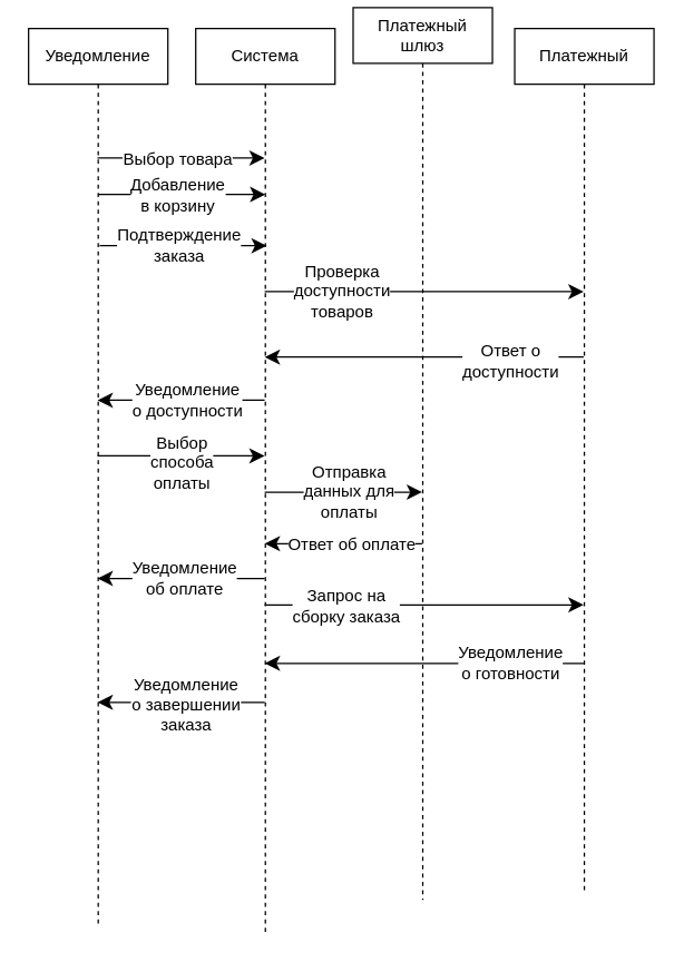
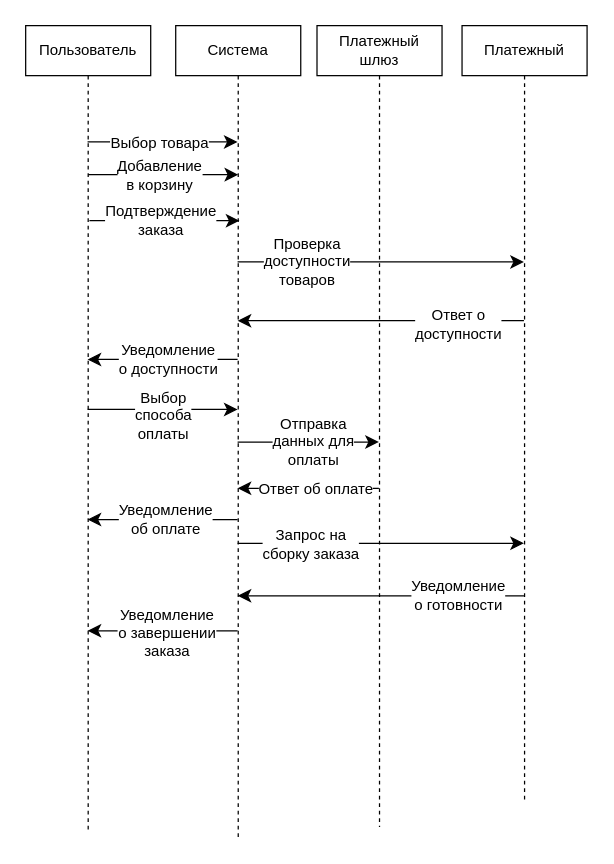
  <mxCell id="0" />
  <mxCell id="1" parent="0" />
  <mxCell id="2" style="edgeStyle=elbowEdgeStyle;curved=0;rounded=0;orthogonalLoop=1;jettySize=auto;html=1;elbow=vertical;fontSize=12;startSize=8;endSize=8;" edge="1" parent="1" source="6" target="19"><mxGeometry relative="1" as="geometry"><Array as="points"><mxPoint x="125" y="113" /></Array></mxGeometry></mxCell>
  <mxCell id="3" value="Выбор товара" style="edgeLabel;html=1;align=center;verticalAlign=middle;resizable=0;points=[];fontSize=12;" vertex="1" connectable="0" parent="2"><mxGeometry x="0.184" y="-3" relative="1" as="geometry"><mxPoint x="-14" y="-3" as="offset" /></mxGeometry></mxCell>
  <mxCell id="4" style="edgeStyle=elbowEdgeStyle;curved=0;rounded=0;orthogonalLoop=1;jettySize=auto;html=1;elbow=vertical;fontSize=12;startSize=8;endSize=8;" edge="1" parent="1" source="6" target="19"><mxGeometry relative="1" as="geometry"><Array as="points"><mxPoint x="132" y="327" /></Array></mxGeometry></mxCell>
  <mxCell id="5" value="Выбор&lt;div&gt;способа&lt;/div&gt;&lt;div&gt;оплаты&lt;/div&gt;" style="edgeLabel;html=1;align=center;verticalAlign=middle;resizable=0;points=[];fontSize=12;" vertex="1" connectable="0" parent="4"><mxGeometry x="-0.551" y="1" relative="1" as="geometry"><mxPoint x="33" y="5" as="offset" /></mxGeometry></mxCell>
- <mxCell id="6" value="Уведомление" style="shape=umlLifeline;perimeter=lifelinePerimeter;whiteSpace=wrap;html=1;container=1;dropTarget=0;collapsible=0;recursiveResize=0;outlineConnect=0;portConstraint=eastwest;newEdgeStyle={&quot;edgeStyle&quot;:&quot;elbowEdgeStyle&quot;,&quot;elbow&quot;:&quot;vertical&quot;,&quot;curved&quot;:0,&quot;rounded&quot;:0};" vertex="1" parent="1"><mxGeometry x="20" y="20" width="100" height="644" as="geometry" /></mxCell>
+ <mxCell id="6" value="Пользователь" style="shape=umlLifeline;perimeter=lifelinePerimeter;whiteSpace=wrap;html=1;container=1;dropTarget=0;collapsible=0;recursiveResize=0;outlineConnect=0;portConstraint=eastwest;newEdgeStyle={&quot;edgeStyle&quot;:&quot;elbowEdgeStyle&quot;,&quot;elbow&quot;:&quot;vertical&quot;,&quot;curved&quot;:0,&quot;rounded&quot;:0};" vertex="1" parent="1"><mxGeometry x="20" y="20" width="100" height="644" as="geometry" /></mxCell>
  <mxCell id="7" style="edgeStyle=elbowEdgeStyle;curved=0;rounded=0;orthogonalLoop=1;jettySize=auto;html=1;elbow=vertical;fontSize=12;startSize=8;endSize=8;" edge="1" parent="1" source="19" target="27"><mxGeometry relative="1" as="geometry"><Array as="points"><mxPoint x="305" y="209" /></Array></mxGeometry></mxCell>
  <mxCell id="8" value="Проверка&lt;div&gt;доступности&lt;/div&gt;&lt;div&gt;товаров&lt;/div&gt;" style="edgeLabel;html=1;align=center;verticalAlign=middle;resizable=0;points=[];fontSize=12;" vertex="1" connectable="0" parent="7"><mxGeometry x="-0.435" relative="1" as="geometry"><mxPoint x="-10" y="-1" as="offset" /></mxGeometry></mxCell>
  <mxCell id="9" style="edgeStyle=elbowEdgeStyle;curved=0;rounded=0;orthogonalLoop=1;jettySize=auto;html=1;elbow=vertical;fontSize=12;startSize=8;endSize=8;" edge="1" parent="1" source="19" target="6"><mxGeometry relative="1" as="geometry"><Array as="points"><mxPoint x="126" y="287" /></Array></mxGeometry></mxCell>
  <mxCell id="10" value="Уведомление&lt;div&gt;о доступности&lt;/div&gt;" style="edgeLabel;html=1;align=center;verticalAlign=middle;resizable=0;points=[];fontSize=12;" vertex="1" connectable="0" parent="9"><mxGeometry x="0.254" y="-2" relative="1" as="geometry"><mxPoint x="19" y="1" as="offset" /></mxGeometry></mxCell>
  <mxCell id="11" style="edgeStyle=elbowEdgeStyle;curved=0;rounded=0;orthogonalLoop=1;jettySize=auto;html=1;elbow=horizontal;fontSize=12;startSize=8;endSize=8;" edge="1" parent="1" source="19" target="22"><mxGeometry relative="1" as="geometry"><Array as="points"><mxPoint x="244" y="353" /></Array></mxGeometry></mxCell>
  <mxCell id="12" value="Отправка&lt;div&gt;данных для&lt;/div&gt;&lt;div&gt;оплаты&lt;/div&gt;" style="edgeLabel;html=1;align=center;verticalAlign=middle;resizable=0;points=[];fontSize=12;" vertex="1" connectable="0" parent="11"><mxGeometry x="-0.269" y="1" relative="1" as="geometry"><mxPoint x="19" as="offset" /></mxGeometry></mxCell>
  <mxCell id="13" style="edgeStyle=elbowEdgeStyle;curved=0;rounded=0;orthogonalLoop=1;jettySize=auto;html=1;elbow=vertical;fontSize=12;startSize=8;endSize=8;" edge="1" parent="1" source="19" target="6"><mxGeometry relative="1" as="geometry"><Array as="points"><mxPoint x="133" y="415" /></Array></mxGeometry></mxCell>
  <mxCell id="14" value="Уведомление&lt;div&gt;об оплате&lt;/div&gt;" style="edgeLabel;html=1;align=center;verticalAlign=middle;resizable=0;points=[];fontSize=12;" vertex="1" connectable="0" parent="13"><mxGeometry x="0.127" y="-2" relative="1" as="geometry"><mxPoint x="10" y="1" as="offset" /></mxGeometry></mxCell>
  <mxCell id="15" style="edgeStyle=elbowEdgeStyle;curved=0;rounded=0;orthogonalLoop=1;jettySize=auto;html=1;elbow=vertical;fontSize=12;startSize=8;endSize=8;" edge="1" parent="1" source="19" target="27"><mxGeometry relative="1" as="geometry"><Array as="points"><mxPoint x="326" y="434" /></Array></mxGeometry></mxCell>
  <mxCell id="16" value="Запрос на&lt;div&gt;сборку заказа&lt;/div&gt;" style="edgeLabel;html=1;align=center;verticalAlign=middle;resizable=0;points=[];fontSize=12;" vertex="1" connectable="0" parent="15"><mxGeometry x="-0.444" relative="1" as="geometry"><mxPoint x="-6" as="offset" /></mxGeometry></mxCell>
  <mxCell id="17" style="edgeStyle=elbowEdgeStyle;curved=0;rounded=0;orthogonalLoop=1;jettySize=auto;html=1;elbow=vertical;fontSize=12;startSize=8;endSize=8;" edge="1" parent="1" source="19" target="6"><mxGeometry relative="1" as="geometry"><Array as="points"><mxPoint x="130" y="504" /></Array></mxGeometry></mxCell>
  <mxCell id="18" value="Уведомление&lt;div&gt;о завершении&lt;/div&gt;&lt;div&gt;заказа&lt;/div&gt;" style="edgeLabel;html=1;align=center;verticalAlign=middle;resizable=0;points=[];fontSize=12;" vertex="1" connectable="0" parent="17"><mxGeometry x="0.383" y="-1" relative="1" as="geometry"><mxPoint x="26" y="2" as="offset" /></mxGeometry></mxCell>
  <mxCell id="19" value="Система" style="shape=umlLifeline;perimeter=lifelinePerimeter;whiteSpace=wrap;html=1;container=1;dropTarget=0;collapsible=0;recursiveResize=0;outlineConnect=0;portConstraint=eastwest;newEdgeStyle={&quot;edgeStyle&quot;:&quot;elbowEdgeStyle&quot;,&quot;elbow&quot;:&quot;vertical&quot;,&quot;curved&quot;:0,&quot;rounded&quot;:0};" vertex="1" parent="1"><mxGeometry x="140" y="20" width="100" height="649" as="geometry" /></mxCell>
  <mxCell id="20" style="edgeStyle=elbowEdgeStyle;curved=0;rounded=0;orthogonalLoop=1;jettySize=auto;html=1;elbow=vertical;fontSize=12;startSize=8;endSize=8;" edge="1" parent="1" source="22" target="19"><mxGeometry relative="1" as="geometry"><Array as="points"><mxPoint x="245" y="390" /></Array></mxGeometry></mxCell>
  <mxCell id="21" value="Ответ об оплате" style="edgeLabel;html=1;align=center;verticalAlign=middle;resizable=0;points=[];fontSize=12;" vertex="1" connectable="0" parent="20"><mxGeometry x="0.281" y="-3" relative="1" as="geometry"><mxPoint x="21" y="3" as="offset" /></mxGeometry></mxCell>
- <mxCell id="22" value="Платежный&lt;div&gt;шлюз&lt;/div&gt;" style="shape=umlLifeline;perimeter=lifelinePerimeter;whiteSpace=wrap;html=1;container=1;dropTarget=0;collapsible=0;recursiveResize=0;outlineConnect=0;portConstraint=eastwest;newEdgeStyle={&quot;edgeStyle&quot;:&quot;elbowEdgeStyle&quot;,&quot;elbow&quot;:&quot;vertical&quot;,&quot;curved&quot;:0,&quot;rounded&quot;:0};" vertex="1" parent="1"><mxGeometry x="253" y="5" width="100" height="641" as="geometry" /></mxCell>
+ <mxCell id="22" value="Платежный&lt;div&gt;шлюз&lt;/div&gt;" style="shape=umlLifeline;perimeter=lifelinePerimeter;whiteSpace=wrap;html=1;container=1;dropTarget=0;collapsible=0;recursiveResize=0;outlineConnect=0;portConstraint=eastwest;newEdgeStyle={&quot;edgeStyle&quot;:&quot;elbowEdgeStyle&quot;,&quot;elbow&quot;:&quot;vertical&quot;,&quot;curved&quot;:0,&quot;rounded&quot;:0};" vertex="1" parent="1"><mxGeometry x="253" y="20" width="100" height="641" as="geometry" /></mxCell>
  <mxCell id="23" style="edgeStyle=elbowEdgeStyle;curved=0;rounded=0;orthogonalLoop=1;jettySize=auto;html=1;elbow=vertical;fontSize=12;startSize=8;endSize=8;" edge="1" parent="1" source="27" target="19"><mxGeometry relative="1" as="geometry"><Array as="points"><mxPoint x="296" y="256" /></Array></mxGeometry></mxCell>
  <mxCell id="24" value="Ответ о&lt;div&gt;доступности&lt;/div&gt;" style="edgeLabel;html=1;align=center;verticalAlign=middle;resizable=0;points=[];fontSize=12;" vertex="1" connectable="0" parent="23"><mxGeometry x="-0.603" y="2" relative="1" as="geometry"><mxPoint x="-8" as="offset" /></mxGeometry></mxCell>
  <mxCell id="25" style="edgeStyle=elbowEdgeStyle;curved=0;rounded=0;orthogonalLoop=1;jettySize=auto;html=1;elbow=vertical;fontSize=12;startSize=8;endSize=8;" edge="1" parent="1" source="27" target="19"><mxGeometry relative="1" as="geometry"><Array as="points"><mxPoint x="295" y="476" /></Array></mxGeometry></mxCell>
  <mxCell id="26" value="Уведомление&lt;div&gt;о готовности&lt;/div&gt;" style="edgeLabel;html=1;align=center;verticalAlign=middle;resizable=0;points=[];fontSize=12;" vertex="1" connectable="0" parent="25"><mxGeometry x="-0.445" y="-3" relative="1" as="geometry"><mxPoint x="11" y="2" as="offset" /></mxGeometry></mxCell>
  <mxCell id="27" value="Платежный" style="shape=umlLifeline;perimeter=lifelinePerimeter;whiteSpace=wrap;html=1;container=1;dropTarget=0;collapsible=0;recursiveResize=0;outlineConnect=0;portConstraint=eastwest;newEdgeStyle={&quot;edgeStyle&quot;:&quot;elbowEdgeStyle&quot;,&quot;elbow&quot;:&quot;vertical&quot;,&quot;curved&quot;:0,&quot;rounded&quot;:0};" vertex="1" parent="1"><mxGeometry x="369" y="20" width="100" height="621" as="geometry" /></mxCell>
  <mxCell id="28" style="edgeStyle=elbowEdgeStyle;curved=0;rounded=0;orthogonalLoop=1;jettySize=auto;html=1;elbow=vertical;fontSize=12;startSize=8;endSize=8;" edge="1" parent="1"><mxGeometry relative="1" as="geometry"><mxPoint x="70" y="139.16" as="sourcePoint" /><mxPoint x="190" y="139.16" as="targetPoint" /><Array as="points"><mxPoint x="125" y="139.16" /></Array></mxGeometry></mxCell>
  <mxCell id="29" value="Добавление&lt;div&gt;в корзину&lt;/div&gt;" style="edgeLabel;html=1;align=center;verticalAlign=middle;resizable=0;points=[];fontSize=12;" vertex="1" connectable="0" parent="28"><mxGeometry x="0.184" y="-3" relative="1" as="geometry"><mxPoint x="-15" y="-3" as="offset" /></mxGeometry></mxCell>
  <mxCell id="30" style="edgeStyle=elbowEdgeStyle;curved=0;rounded=0;orthogonalLoop=1;jettySize=auto;html=1;elbow=vertical;fontSize=12;startSize=8;endSize=8;" edge="1" parent="1"><mxGeometry relative="1" as="geometry"><mxPoint x="71" y="176" as="sourcePoint" /><mxPoint x="191" y="176" as="targetPoint" /><Array as="points"><mxPoint x="126" y="176" /></Array></mxGeometry></mxCell>
  <mxCell id="31" value="Подтверждение&lt;div&gt;заказа&lt;/div&gt;" style="edgeLabel;html=1;align=center;verticalAlign=middle;resizable=0;points=[];fontSize=12;" vertex="1" connectable="0" parent="30"><mxGeometry x="0.184" y="-3" relative="1" as="geometry"><mxPoint x="-15" y="-4" as="offset" /></mxGeometry></mxCell>
